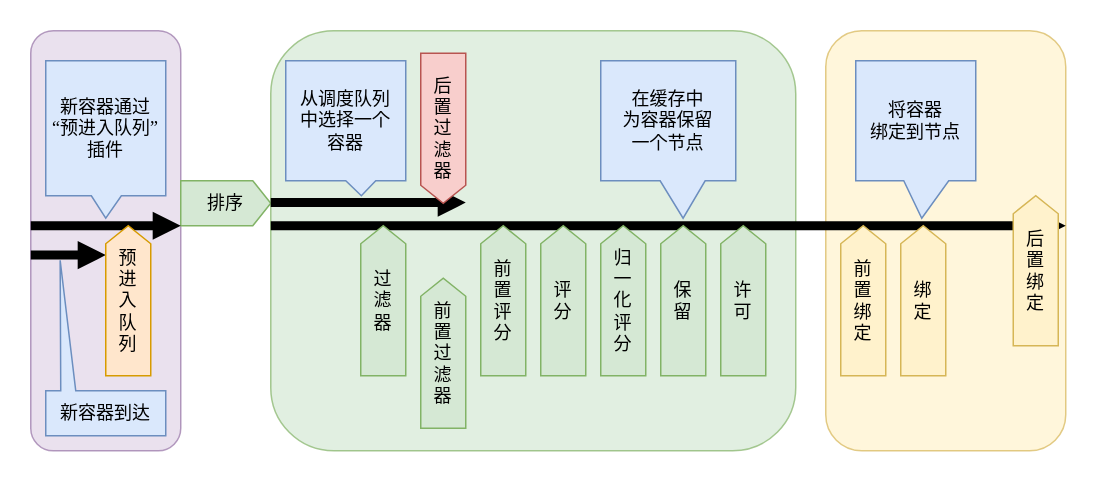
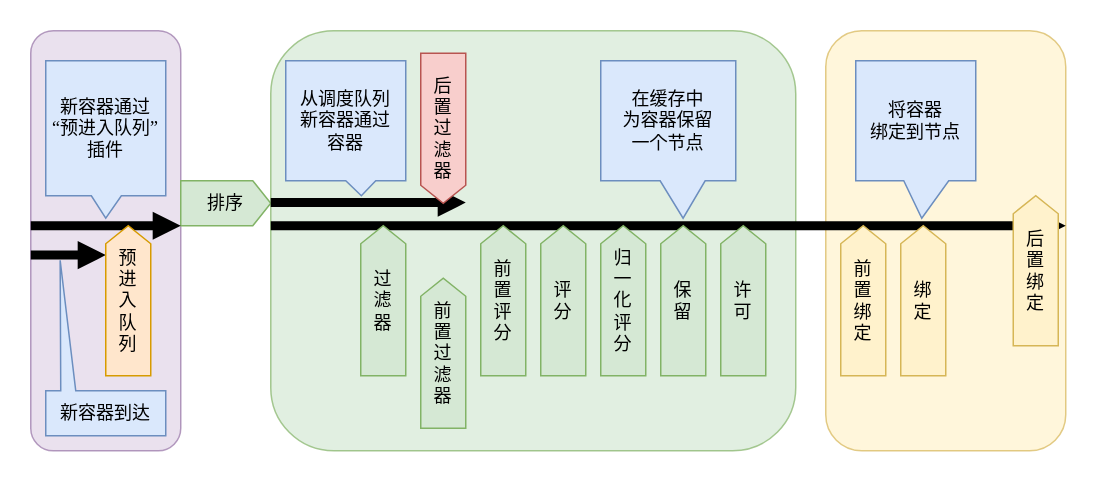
  <mxCell id="0" />
  <mxCell id="1" parent="0" />
  <mxCell id="2" value="" style="rounded=1;whiteSpace=wrap;html=1;fillColor=#e1d5e7;strokeColor=#9673a6;opacity=70;fontFamily=Times New Roman;" vertex="1" parent="1"><mxGeometry x="20" y="20" width="100" height="280" as="geometry" /></mxCell>
  <mxCell id="3" value="" style="rounded=1;whiteSpace=wrap;html=1;fillColor=#fff2cc;strokeColor=#d6b656;opacity=70;fontFamily=Times New Roman;" vertex="1" parent="1"><mxGeometry x="550" y="20" width="160" height="280" as="geometry" /></mxCell>
  <mxCell id="4" value="" style="rounded=1;whiteSpace=wrap;html=1;fillColor=#d5e8d4;strokeColor=#82b366;opacity=70;fontFamily=Times New Roman;" vertex="1" parent="1"><mxGeometry x="180" y="20" width="350" height="280" as="geometry" /></mxCell>
  <mxCell id="5" value="排序" style="html=1;shadow=0;dashed=0;align=center;verticalAlign=middle;shape=mxgraph.arrows2.arrow;dy=0;dx=12;notch=0;fillColor=#d5e8d4;strokeColor=#82b366;direction=east;whiteSpace=wrap;fontFamily=Times New Roman;" vertex="1" parent="1"><mxGeometry x="120" y="120" width="60" height="30" as="geometry" /></mxCell>
  <mxCell id="6" value="" style="endArrow=block;html=1;rounded=0;strokeWidth=6;endSize=3;endFill=1;fontFamily=Times New Roman;" edge="1" parent="1"><mxGeometry width="50" height="50" relative="1" as="geometry"><mxPoint x="20" y="150" as="sourcePoint" /><mxPoint x="120" y="150" as="targetPoint" /></mxGeometry></mxCell>
  <mxCell id="7" value="" style="endArrow=block;html=1;rounded=0;strokeWidth=6;endSize=3;endFill=1;fontFamily=Times New Roman;" edge="1" parent="1"><mxGeometry width="50" height="50" relative="1" as="geometry"><mxPoint x="20" y="169.57" as="sourcePoint" /><mxPoint x="70" y="169.57" as="targetPoint" /></mxGeometry></mxCell>
  <mxCell id="8" value="预&lt;br&gt;进&lt;br&gt;入&lt;br&gt;队&lt;br&gt;列" style="html=1;shadow=0;dashed=0;align=center;verticalAlign=middle;shape=mxgraph.arrows2.arrow;dy=0;dx=12;notch=0;fillColor=#ffe6cc;strokeColor=#d79b00;rotation=0;direction=north;whiteSpace=wrap;fontFamily=Times New Roman;" vertex="1" parent="1"><mxGeometry x="70" y="150" width="30" height="100" as="geometry" /></mxCell>
  <mxCell id="9" value="" style="endArrow=block;html=1;rounded=0;strokeWidth=6;endSize=3;endFill=1;fontFamily=Times New Roman;" edge="1" parent="1"><mxGeometry width="50" height="50" relative="1" as="geometry"><mxPoint x="180" y="150" as="sourcePoint" /><mxPoint x="710" y="150" as="targetPoint" /></mxGeometry></mxCell>
  <mxCell id="10" value="" style="endArrow=block;html=1;rounded=0;strokeWidth=6;endSize=3;endFill=1;fontFamily=Times New Roman;" edge="1" parent="1"><mxGeometry width="50" height="50" relative="1" as="geometry"><mxPoint x="180" y="134.57" as="sourcePoint" /><mxPoint x="310" y="134.57" as="targetPoint" /></mxGeometry></mxCell>
  <mxCell id="11" value="前&lt;br&gt;置&lt;br&gt;过&lt;br&gt;滤&lt;br&gt;器" style="html=1;shadow=0;dashed=0;align=center;verticalAlign=middle;shape=mxgraph.arrows2.arrow;dy=0;dx=12;notch=0;fillColor=#d5e8d4;strokeColor=#82b366;direction=north;whiteSpace=wrap;fontFamily=Times New Roman;" vertex="1" parent="1"><mxGeometry x="280" y="185" width="30" height="100" as="geometry" /></mxCell>
  <mxCell id="12" value="过&lt;br&gt;滤&lt;br&gt;器" style="html=1;shadow=0;dashed=0;align=center;verticalAlign=middle;shape=mxgraph.arrows2.arrow;dy=0;dx=12;notch=0;fillColor=#d5e8d4;strokeColor=#82b366;direction=north;whiteSpace=wrap;fontFamily=Times New Roman;" vertex="1" parent="1"><mxGeometry x="240" y="150" width="30" height="100" as="geometry" /></mxCell>
  <mxCell id="13" value="归&lt;br&gt;一&lt;br&gt;化&lt;br&gt;评&lt;br&gt;分" style="html=1;shadow=0;dashed=0;align=center;verticalAlign=middle;shape=mxgraph.arrows2.arrow;dy=0;dx=12;notch=0;fillColor=#d5e8d4;strokeColor=#82b366;direction=north;whiteSpace=wrap;fontFamily=Times New Roman;" vertex="1" parent="1"><mxGeometry x="400" y="150" width="30" height="100" as="geometry" /></mxCell>
  <mxCell id="14" value="评&lt;br&gt;分" style="html=1;shadow=0;dashed=0;align=center;verticalAlign=middle;shape=mxgraph.arrows2.arrow;dy=0;dx=12;notch=0;fillColor=#d5e8d4;strokeColor=#82b366;direction=north;whiteSpace=wrap;fontFamily=Times New Roman;" vertex="1" parent="1"><mxGeometry x="360" y="150" width="30" height="100" as="geometry" /></mxCell>
  <mxCell id="15" value="后&lt;br&gt;置&lt;br&gt;过&lt;br&gt;滤&lt;br&gt;器" style="html=1;shadow=0;dashed=0;align=center;verticalAlign=middle;shape=mxgraph.arrows2.arrow;dy=0;dx=12;notch=0;fillColor=#f8cecc;strokeColor=#b85450;direction=south;whiteSpace=wrap;fontFamily=Times New Roman;" vertex="1" parent="1"><mxGeometry x="280" y="35" width="30" height="100" as="geometry" /></mxCell>
  <mxCell id="16" value="前&lt;br&gt;置&lt;br&gt;评&lt;br&gt;分" style="html=1;shadow=0;dashed=0;align=center;verticalAlign=middle;shape=mxgraph.arrows2.arrow;dy=0;dx=12;notch=0;fillColor=#d5e8d4;strokeColor=#82b366;direction=north;whiteSpace=wrap;fontFamily=Times New Roman;" vertex="1" parent="1"><mxGeometry x="320" y="150" width="30" height="100" as="geometry" /></mxCell>
  <mxCell id="17" value="保&lt;br&gt;留" style="html=1;shadow=0;dashed=0;align=center;verticalAlign=middle;shape=mxgraph.arrows2.arrow;dy=0;dx=12;notch=0;fillColor=#d5e8d4;strokeColor=#82b366;direction=north;whiteSpace=wrap;fontFamily=Times New Roman;" vertex="1" parent="1"><mxGeometry x="440" y="150" width="30" height="100" as="geometry" /></mxCell>
  <mxCell id="18" value="许&lt;br&gt;可" style="html=1;shadow=0;dashed=0;align=center;verticalAlign=middle;shape=mxgraph.arrows2.arrow;dy=0;dx=12;notch=0;fillColor=#d5e8d4;strokeColor=#82b366;direction=north;whiteSpace=wrap;fontFamily=Times New Roman;" vertex="1" parent="1"><mxGeometry x="480" y="150" width="30" height="100" as="geometry" /></mxCell>
  <mxCell id="19" value="前&lt;br&gt;置&lt;br&gt;绑&lt;br&gt;定" style="html=1;shadow=0;dashed=0;align=center;verticalAlign=middle;shape=mxgraph.arrows2.arrow;dy=0;dx=12;notch=0;fillColor=#fff2cc;strokeColor=#d6b656;direction=north;whiteSpace=wrap;fontFamily=Times New Roman;" vertex="1" parent="1"><mxGeometry x="560" y="150" width="30" height="100" as="geometry" /></mxCell>
  <mxCell id="20" value="绑&lt;br&gt;定" style="html=1;shadow=0;dashed=0;align=center;verticalAlign=middle;shape=mxgraph.arrows2.arrow;dy=0;dx=12;notch=0;fillColor=#fff2cc;strokeColor=#d6b656;direction=north;whiteSpace=wrap;fontFamily=Times New Roman;" vertex="1" parent="1"><mxGeometry x="600" y="150" width="30" height="100" as="geometry" /></mxCell>
  <mxCell id="21" value="后&lt;br&gt;置&lt;br&gt;绑&lt;br&gt;定" style="html=1;shadow=0;dashed=0;align=center;verticalAlign=middle;shape=mxgraph.arrows2.arrow;dy=0;dx=12;notch=0;fillColor=#fff2cc;strokeColor=#d6b656;direction=north;whiteSpace=wrap;fontFamily=Times New Roman;" vertex="1" parent="1"><mxGeometry x="675" y="130" width="30" height="100" as="geometry" /></mxCell>
  <mxCell id="22" value="在缓存中&lt;br&gt;为容器保留&lt;br&gt;一个节点" style="shape=callout;whiteSpace=wrap;html=1;perimeter=calloutPerimeter;fillColor=#dae8fc;strokeColor=#6c8ebf;fontFamily=Times New Roman;position2=0.61;size=25;position=0.44;base=30;" vertex="1" parent="1"><mxGeometry x="400" y="40" width="90" height="105" as="geometry" /></mxCell>
  <mxCell id="23" value="新容器到达" style="shape=callout;whiteSpace=wrap;html=1;perimeter=calloutPerimeter;fillColor=#dae8fc;strokeColor=#6c8ebf;direction=west;fontFamily=Times New Roman;base=10;position2=0.88;size=87;position=0.75;" vertex="1" parent="1"><mxGeometry x="30" y="173" width="80" height="117" as="geometry" /></mxCell>
- <mxCell id="24" value="从调度队列&lt;br&gt;中选择一个&lt;br&gt;容器" style="shape=callout;whiteSpace=wrap;html=1;perimeter=calloutPerimeter;fillColor=#dae8fc;strokeColor=#6c8ebf;fontFamily=Times New Roman;size=10;position=0.5;position2=0.63;" vertex="1" parent="1"><mxGeometry x="190" y="40" width="80" height="90" as="geometry" /></mxCell>
+ <mxCell id="24" value="从调度队列&lt;br&gt;新容器通过&lt;br&gt;容器" style="shape=callout;whiteSpace=wrap;html=1;perimeter=calloutPerimeter;fillColor=#dae8fc;strokeColor=#6c8ebf;fontFamily=Times New Roman;size=10;position=0.5;position2=0.63;" vertex="1" parent="1"><mxGeometry x="190" y="40" width="80" height="90" as="geometry" /></mxCell>
  <mxCell id="25" value="新容器通过&lt;br&gt;“预进入队列”&lt;br&gt;插件" style="shape=callout;whiteSpace=wrap;html=1;perimeter=calloutPerimeter;fillColor=#dae8fc;strokeColor=#6c8ebf;fontFamily=Times New Roman;size=15;position=0.38;position2=0.5;base=20;" vertex="1" parent="1"><mxGeometry x="30" y="40" width="80" height="105" as="geometry" /></mxCell>
  <mxCell id="26" value="将容器&lt;br&gt;绑定到节点" style="shape=callout;whiteSpace=wrap;html=1;perimeter=calloutPerimeter;fillColor=#dae8fc;strokeColor=#6c8ebf;fontFamily=Times New Roman;position2=0.55;size=25;position=0.4;base=30;" vertex="1" parent="1"><mxGeometry x="570" y="40" width="80" height="105" as="geometry" /></mxCell>
